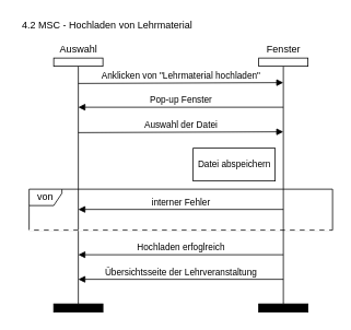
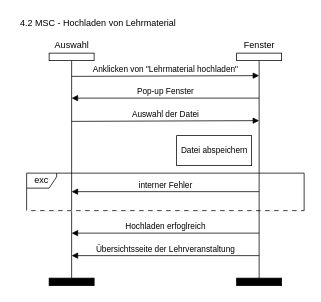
  <mxCell id="0" />
  <mxCell id="1" parent="0" />
  <mxCell id="2" style="rounded=0;orthogonalLoop=1;jettySize=auto;html=1;endArrow=none;endFill=0;entryX=0.5;entryY=1;entryDx=0;entryDy=0;" parent="1" edge="1"><mxGeometry relative="1" as="geometry"><mxPoint x="345" y="380" as="sourcePoint" /><mxPoint x="345" y="380" as="targetPoint" /></mxGeometry></mxCell>
  <mxCell id="3" value="" style="endArrow=none;html=1;exitX=0.5;exitY=0;exitDx=0;exitDy=0;" parent="1" source="12" edge="1"><mxGeometry width="50" height="50" relative="1" as="geometry"><mxPoint x="95" y="430" as="sourcePoint" /><mxPoint x="95" y="80" as="targetPoint" /></mxGeometry></mxCell>
  <mxCell id="4" value="Anklicken von &quot;Lehrmaterial hochladen&quot;" style="html=1;verticalAlign=bottom;endArrow=block;" parent="1" edge="1"><mxGeometry width="80" relative="1" as="geometry"><mxPoint x="95" y="101" as="sourcePoint" /><mxPoint x="345" y="100" as="targetPoint" /></mxGeometry></mxCell>
  <mxCell id="5" value="Übersichtsseite der Lehrveranstaltung" style="html=1;verticalAlign=bottom;endArrow=block;" parent="1" edge="1"><mxGeometry width="80" relative="1" as="geometry"><mxPoint x="345" y="340" as="sourcePoint" /><mxPoint x="95" y="340" as="targetPoint" /></mxGeometry></mxCell>
  <mxCell id="6" value="" style="html=1;" parent="1" vertex="1"><mxGeometry x="65" y="70" width="60" height="10" as="geometry" /></mxCell>
  <mxCell id="7" style="rounded=0;orthogonalLoop=1;jettySize=auto;html=1;endArrow=none;endFill=0;entryX=0.5;entryY=0;entryDx=0;entryDy=0;" parent="1" target="13" edge="1"><mxGeometry relative="1" as="geometry"><mxPoint x="345" y="80" as="sourcePoint" /><mxPoint x="345" y="430" as="targetPoint" /></mxGeometry></mxCell>
  <mxCell id="8" value="&lt;span style=&quot;font-size: 11px&quot;&gt;Datei abspeichern&lt;/span&gt;" style="html=1;rounded=0;fillColor=#FFFFFF;" parent="1" vertex="1"><mxGeometry x="235" y="180" width="100" height="40" as="geometry" /></mxCell>
  <mxCell id="9" value="Auswahl" style="text;html=1;align=center;verticalAlign=middle;resizable=0;points=[];autosize=1;" parent="1" vertex="1"><mxGeometry x="60" y="50" width="70" height="20" as="geometry" /></mxCell>
  <mxCell id="10" value="Fenster" style="text;html=1;align=center;verticalAlign=middle;resizable=0;points=[];autosize=1;" parent="1" vertex="1"><mxGeometry x="305" y="50" width="80" height="20" as="geometry" /></mxCell>
  <mxCell id="11" value="" style="html=1;" parent="1" vertex="1"><mxGeometry x="315" y="70" width="60" height="10" as="geometry" /></mxCell>
  <mxCell id="12" value="" style="html=1;fillColor=#000000;" parent="1" vertex="1"><mxGeometry x="65" y="370" width="60" height="10" as="geometry" /></mxCell>
  <mxCell id="13" value="" style="html=1;fillColor=#000000;" parent="1" vertex="1"><mxGeometry x="315" y="370" width="60" height="10" as="geometry" /></mxCell>
- <mxCell id="14" value="von" style="shape=umlFrame;whiteSpace=wrap;html=1;rounded=0;strokeWidth=1;fillColor=none;width=40;height=20;shadow=0;" parent="1" vertex="1"><mxGeometry x="35" y="230" width="370" height="50" as="geometry" /></mxCell>
+ <mxCell id="14" value="exc" style="shape=umlFrame;whiteSpace=wrap;html=1;rounded=0;strokeWidth=1;fillColor=none;width=40;height=20;shadow=0;" parent="1" vertex="1"><mxGeometry x="35" y="230" width="370" height="50" as="geometry" /></mxCell>
  <mxCell id="15" value="interner Fehler" style="html=1;verticalAlign=bottom;endArrow=block;" parent="1" edge="1"><mxGeometry width="80" relative="1" as="geometry"><mxPoint x="345" y="254.71" as="sourcePoint" /><mxPoint x="95" y="254.71" as="targetPoint" /></mxGeometry></mxCell>
  <mxCell id="16" value="4.2 MSC - Hochladen von Lehrmaterial" style="text;html=1;align=center;verticalAlign=middle;resizable=0;points=[];autosize=1;" parent="1" vertex="1"><mxGeometry x="20" y="20" width="220" height="20" as="geometry" /></mxCell>
  <mxCell id="17" value="Pop-up Fenster" style="html=1;verticalAlign=bottom;endArrow=block;" parent="1" edge="1"><mxGeometry width="80" relative="1" as="geometry"><mxPoint x="345" y="130" as="sourcePoint" /><mxPoint x="95" y="130" as="targetPoint" /></mxGeometry></mxCell>
  <mxCell id="18" value="Auswahl der Datei" style="html=1;verticalAlign=bottom;endArrow=block;" parent="1" edge="1"><mxGeometry width="80" relative="1" as="geometry"><mxPoint x="95" y="161" as="sourcePoint" /><mxPoint x="345" y="160" as="targetPoint" /></mxGeometry></mxCell>
  <mxCell id="19" value="Hochladen erfoglreich" style="html=1;verticalAlign=bottom;endArrow=block;" parent="1" edge="1"><mxGeometry width="80" relative="1" as="geometry"><mxPoint x="345" y="310" as="sourcePoint" /><mxPoint x="95" y="310" as="targetPoint" /></mxGeometry></mxCell>
  <mxCell id="20" value="" style="endArrow=none;dashed=1;html=1;strokeColor=#FFFFFF;strokeWidth=2;entryX=1;entryY=0.993;entryDx=0;entryDy=0;entryPerimeter=0;exitX=-0.002;exitY=0.993;exitDx=0;exitDy=0;exitPerimeter=0;" edge="1" parent="1"><mxGeometry width="50" height="50" relative="1" as="geometry"><mxPoint x="35" y="280" as="sourcePoint" /><mxPoint x="405.74" y="280" as="targetPoint" /></mxGeometry></mxCell>
